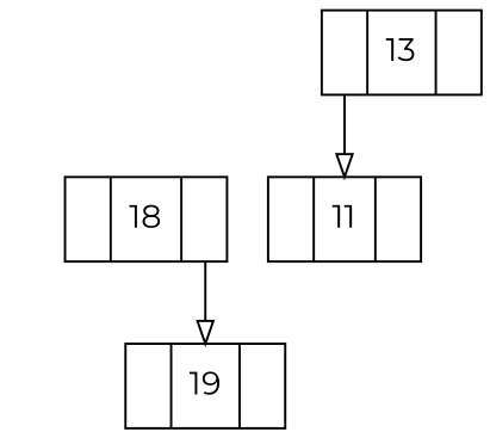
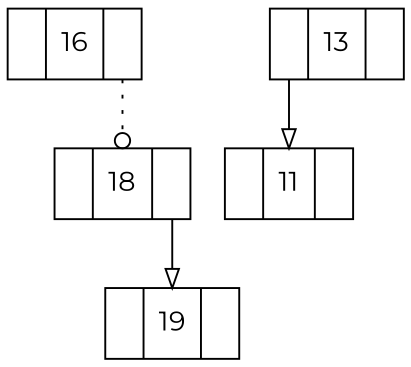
  digraph {
    fontname=Montserrat
    node [fontname=Montserrat shape=record]
    edge [arrowhead=onormal fontname=Montserrat headport=D style=solid tailport=R]
+   n1 [label="<L> |<D> 16|<R> "]
    n2 [label="<L> |<D> 18|<R> "]
    n3 [label="<L> |<D> 19|<R> "]
    n4 [label="<L> |<D> 13|<R> "]
    n5 [label="<L> |<D> 11|<R> "]
+   n1 -> n2 [arrowhead=odot style=dotted]
    n2 -> n3
    n4 -> n5 [tailport=L]
  }
